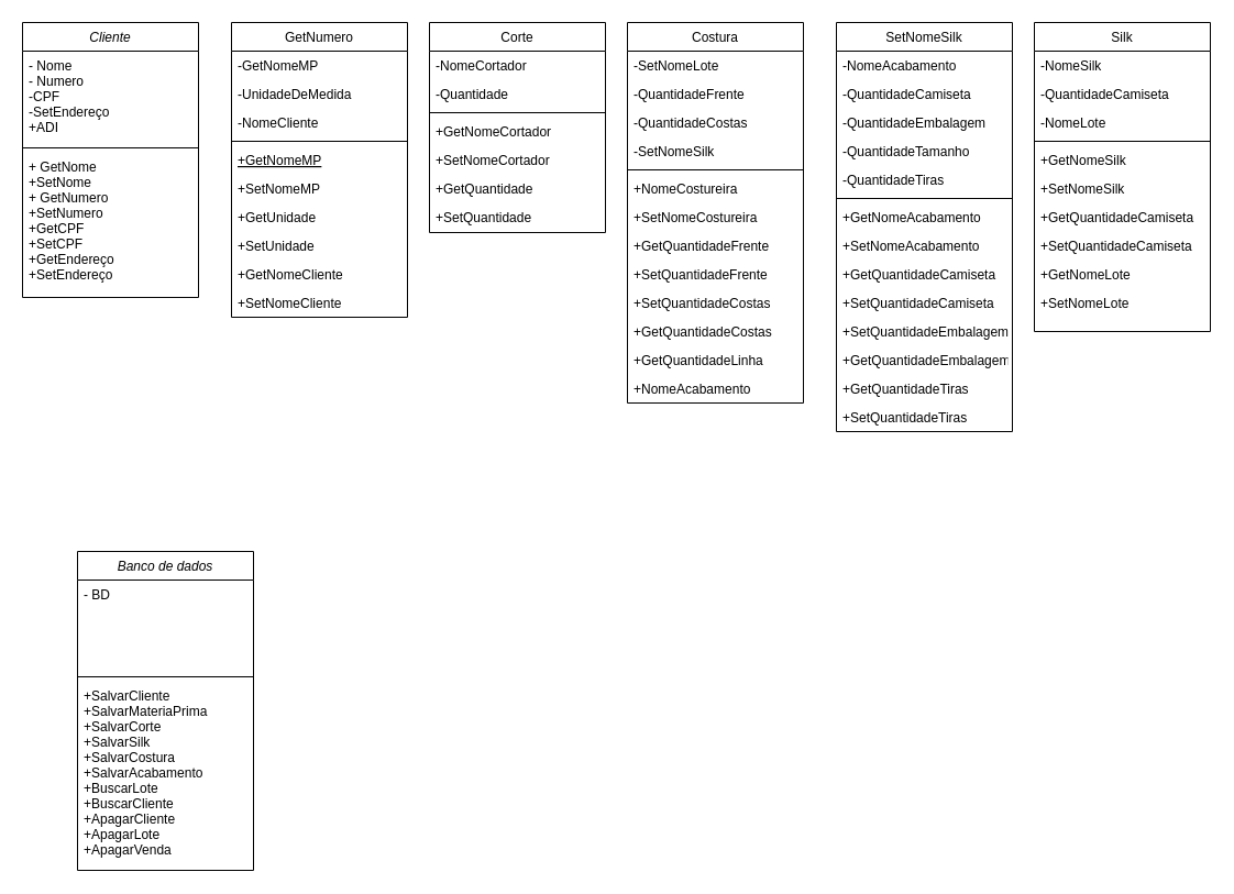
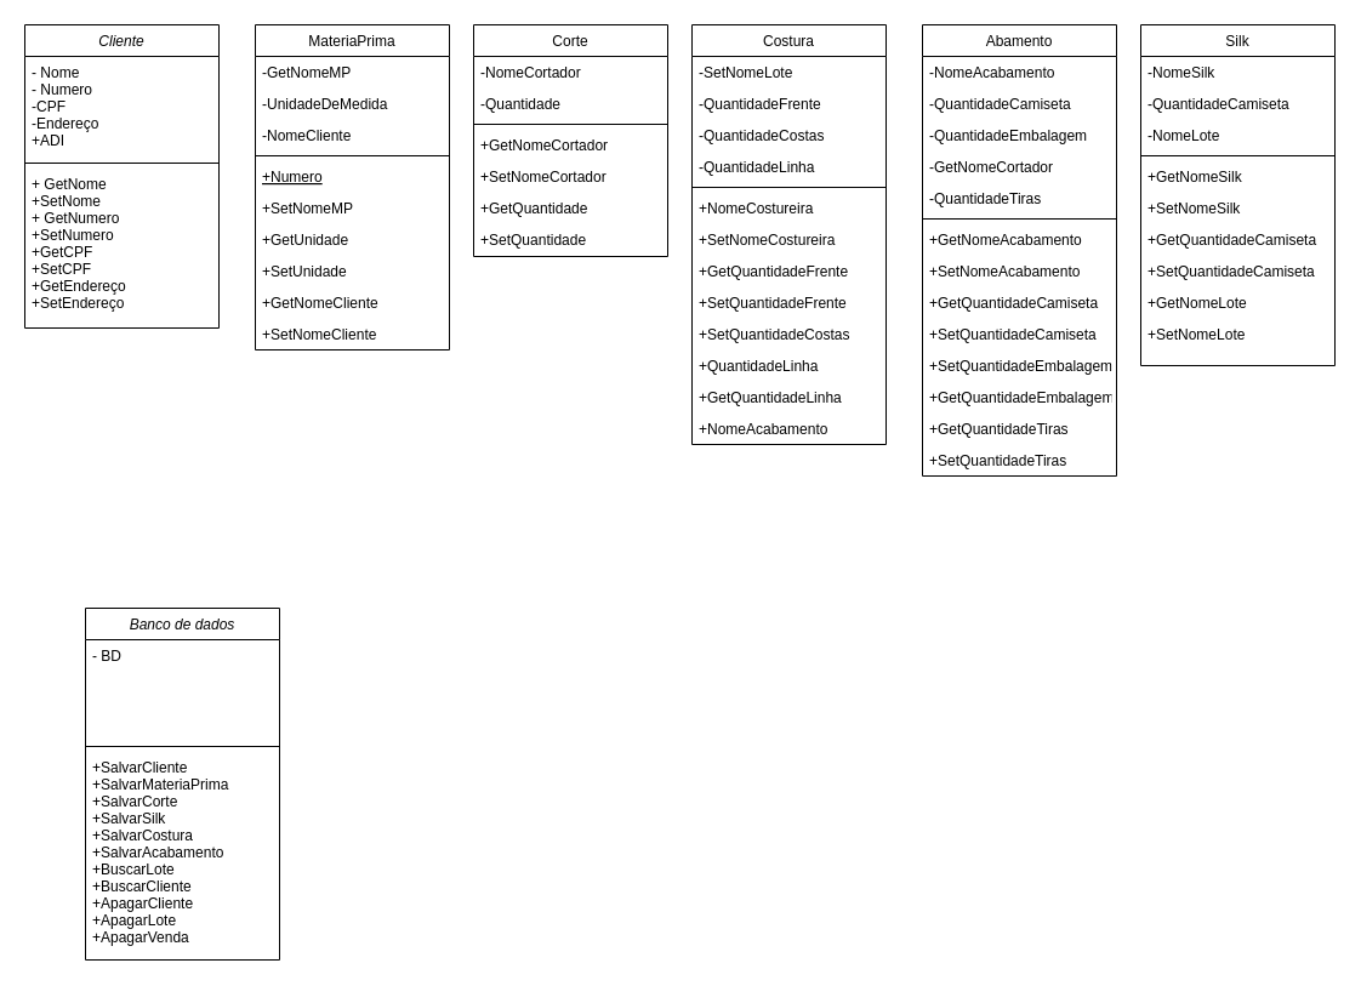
  <mxCell id="0" />
  <mxCell id="1" parent="0" />
  <mxCell id="2" value="Cliente" style="swimlane;fontStyle=2;align=center;verticalAlign=top;childLayout=stackLayout;horizontal=1;startSize=26;horizontalStack=0;resizeParent=1;resizeLast=0;collapsible=1;marginBottom=0;rounded=0;shadow=0;strokeWidth=1;" parent="1" vertex="1"><mxGeometry x="20" y="20" width="160" height="250" as="geometry"><mxRectangle x="230" y="140" width="160" height="26" as="alternateBounds" /></mxGeometry></mxCell>
- <mxCell id="3" value="- Nome&#10;- Numero&#10;-CPF&#10;-SetEndereço&#10;+ADI" style="text;align=left;verticalAlign=top;spacingLeft=4;spacingRight=4;overflow=hidden;rotatable=0;points=[[0,0.5],[1,0.5]];portConstraint=eastwest;" parent="2" vertex="1"><mxGeometry y="26" width="160" height="84" as="geometry" /></mxCell>
+ <mxCell id="3" value="- Nome&#10;- Numero&#10;-CPF&#10;-Endereço&#10;+ADI" style="text;align=left;verticalAlign=top;spacingLeft=4;spacingRight=4;overflow=hidden;rotatable=0;points=[[0,0.5],[1,0.5]];portConstraint=eastwest;" parent="2" vertex="1"><mxGeometry y="26" width="160" height="84" as="geometry" /></mxCell>
  <mxCell id="4" value="" style="line;html=1;strokeWidth=1;align=left;verticalAlign=middle;spacingTop=-1;spacingLeft=3;spacingRight=3;rotatable=0;labelPosition=right;points=[];portConstraint=eastwest;" parent="2" vertex="1"><mxGeometry y="110" width="160" height="8" as="geometry" /></mxCell>
  <mxCell id="5" value="+ GetNome&#10;+SetNome&#10;+ GetNumero&#10;+SetNumero&#10;+GetCPF&#10;+SetCPF&#10;+GetEndereço&#10;+SetEndereço" style="text;align=left;verticalAlign=top;spacingLeft=4;spacingRight=4;overflow=hidden;rotatable=0;points=[[0,0.5],[1,0.5]];portConstraint=eastwest;" parent="2" vertex="1"><mxGeometry y="118" width="160" height="132" as="geometry" /></mxCell>
- <mxCell id="6" value="GetNumero" style="swimlane;fontStyle=0;align=center;verticalAlign=top;childLayout=stackLayout;horizontal=1;startSize=26;horizontalStack=0;resizeParent=1;resizeLast=0;collapsible=1;marginBottom=0;rounded=0;shadow=0;strokeWidth=1;" parent="1" vertex="1"><mxGeometry x="210" y="20" width="160" height="268" as="geometry"><mxRectangle x="130" y="380" width="160" height="26" as="alternateBounds" /></mxGeometry></mxCell>
+ <mxCell id="6" value="MateriaPrima" style="swimlane;fontStyle=0;align=center;verticalAlign=top;childLayout=stackLayout;horizontal=1;startSize=26;horizontalStack=0;resizeParent=1;resizeLast=0;collapsible=1;marginBottom=0;rounded=0;shadow=0;strokeWidth=1;" parent="1" vertex="1"><mxGeometry x="210" y="20" width="160" height="268" as="geometry"><mxRectangle x="130" y="380" width="160" height="26" as="alternateBounds" /></mxGeometry></mxCell>
  <mxCell id="7" value="-GetNomeMP" style="text;align=left;verticalAlign=top;spacingLeft=4;spacingRight=4;overflow=hidden;rotatable=0;points=[[0,0.5],[1,0.5]];portConstraint=eastwest;" parent="6" vertex="1"><mxGeometry y="26" width="160" height="26" as="geometry" /></mxCell>
  <mxCell id="8" value="-UnidadeDeMedida" style="text;align=left;verticalAlign=top;spacingLeft=4;spacingRight=4;overflow=hidden;rotatable=0;points=[[0,0.5],[1,0.5]];portConstraint=eastwest;rounded=0;shadow=0;html=0;" parent="6" vertex="1"><mxGeometry y="52" width="160" height="26" as="geometry" /></mxCell>
  <mxCell id="9" value="-NomeCliente" style="text;align=left;verticalAlign=top;spacingLeft=4;spacingRight=4;overflow=hidden;rotatable=0;points=[[0,0.5],[1,0.5]];portConstraint=eastwest;rounded=0;shadow=0;html=0;" parent="6" vertex="1"><mxGeometry y="78" width="160" height="26" as="geometry" /></mxCell>
  <mxCell id="10" value="" style="line;html=1;strokeWidth=1;align=left;verticalAlign=middle;spacingTop=-1;spacingLeft=3;spacingRight=3;rotatable=0;labelPosition=right;points=[];portConstraint=eastwest;" parent="6" vertex="1"><mxGeometry y="104" width="160" height="8" as="geometry" /></mxCell>
- <mxCell id="11" value="+GetNomeMP" style="text;align=left;verticalAlign=top;spacingLeft=4;spacingRight=4;overflow=hidden;rotatable=0;points=[[0,0.5],[1,0.5]];portConstraint=eastwest;fontStyle=4" parent="6" vertex="1"><mxGeometry y="112" width="160" height="26" as="geometry" /></mxCell>
+ <mxCell id="11" value="+Numero" style="text;align=left;verticalAlign=top;spacingLeft=4;spacingRight=4;overflow=hidden;rotatable=0;points=[[0,0.5],[1,0.5]];portConstraint=eastwest;fontStyle=4" parent="6" vertex="1"><mxGeometry y="112" width="160" height="26" as="geometry" /></mxCell>
  <mxCell id="12" value="+SetNomeMP" style="text;align=left;verticalAlign=top;spacingLeft=4;spacingRight=4;overflow=hidden;rotatable=0;points=[[0,0.5],[1,0.5]];portConstraint=eastwest;" parent="6" vertex="1"><mxGeometry y="138" width="160" height="26" as="geometry" /></mxCell>
  <mxCell id="13" value="+GetUnidade" style="text;align=left;verticalAlign=top;spacingLeft=4;spacingRight=4;overflow=hidden;rotatable=0;points=[[0,0.5],[1,0.5]];portConstraint=eastwest;" parent="6" vertex="1"><mxGeometry y="164" width="160" height="26" as="geometry" /></mxCell>
  <mxCell id="14" value="+SetUnidade" style="text;align=left;verticalAlign=top;spacingLeft=4;spacingRight=4;overflow=hidden;rotatable=0;points=[[0,0.5],[1,0.5]];portConstraint=eastwest;" parent="6" vertex="1"><mxGeometry y="190" width="160" height="26" as="geometry" /></mxCell>
  <mxCell id="15" value="+GetNomeCliente" style="text;align=left;verticalAlign=top;spacingLeft=4;spacingRight=4;overflow=hidden;rotatable=0;points=[[0,0.5],[1,0.5]];portConstraint=eastwest;" parent="6" vertex="1"><mxGeometry y="216" width="160" height="26" as="geometry" /></mxCell>
  <mxCell id="16" value="+SetNomeCliente" style="text;align=left;verticalAlign=top;spacingLeft=4;spacingRight=4;overflow=hidden;rotatable=0;points=[[0,0.5],[1,0.5]];portConstraint=eastwest;" parent="6" vertex="1"><mxGeometry y="242" width="160" height="26" as="geometry" /></mxCell>
  <mxCell id="17" value="Corte" style="swimlane;fontStyle=0;align=center;verticalAlign=top;childLayout=stackLayout;horizontal=1;startSize=26;horizontalStack=0;resizeParent=1;resizeLast=0;collapsible=1;marginBottom=0;rounded=0;shadow=0;strokeWidth=1;" parent="1" vertex="1"><mxGeometry x="390" y="20" width="160" height="191" as="geometry"><mxRectangle x="550" y="140" width="160" height="26" as="alternateBounds" /></mxGeometry></mxCell>
  <mxCell id="18" value="-NomeCortador" style="text;align=left;verticalAlign=top;spacingLeft=4;spacingRight=4;overflow=hidden;rotatable=0;points=[[0,0.5],[1,0.5]];portConstraint=eastwest;" parent="17" vertex="1"><mxGeometry y="26" width="160" height="26" as="geometry" /></mxCell>
  <mxCell id="19" value="-Quantidade" style="text;align=left;verticalAlign=top;spacingLeft=4;spacingRight=4;overflow=hidden;rotatable=0;points=[[0,0.5],[1,0.5]];portConstraint=eastwest;rounded=0;shadow=0;html=0;" parent="17" vertex="1"><mxGeometry y="52" width="160" height="26" as="geometry" /></mxCell>
  <mxCell id="20" value="" style="line;html=1;strokeWidth=1;align=left;verticalAlign=middle;spacingTop=-1;spacingLeft=3;spacingRight=3;rotatable=0;labelPosition=right;points=[];portConstraint=eastwest;" parent="17" vertex="1"><mxGeometry y="78" width="160" height="8" as="geometry" /></mxCell>
  <mxCell id="21" value="+GetNomeCortador" style="text;align=left;verticalAlign=top;spacingLeft=4;spacingRight=4;overflow=hidden;rotatable=0;points=[[0,0.5],[1,0.5]];portConstraint=eastwest;" parent="17" vertex="1"><mxGeometry y="86" width="160" height="26" as="geometry" /></mxCell>
  <mxCell id="22" value="+SetNomeCortador" style="text;align=left;verticalAlign=top;spacingLeft=4;spacingRight=4;overflow=hidden;rotatable=0;points=[[0,0.5],[1,0.5]];portConstraint=eastwest;" parent="17" vertex="1"><mxGeometry y="112" width="160" height="26" as="geometry" /></mxCell>
  <mxCell id="23" value="+GetQuantidade" style="text;align=left;verticalAlign=top;spacingLeft=4;spacingRight=4;overflow=hidden;rotatable=0;points=[[0,0.5],[1,0.5]];portConstraint=eastwest;rounded=0;shadow=0;html=0;" parent="17" vertex="1"><mxGeometry y="138" width="160" height="26" as="geometry" /></mxCell>
  <mxCell id="24" value="+SetQuantidade" style="text;align=left;verticalAlign=top;spacingLeft=4;spacingRight=4;overflow=hidden;rotatable=0;points=[[0,0.5],[1,0.5]];portConstraint=eastwest;rounded=0;shadow=0;html=0;" parent="17" vertex="1"><mxGeometry y="164" width="160" height="26" as="geometry" /></mxCell>
  <mxCell id="25" value="Costura" style="swimlane;fontStyle=0;align=center;verticalAlign=top;childLayout=stackLayout;horizontal=1;startSize=26;horizontalStack=0;resizeParent=1;resizeLast=0;collapsible=1;marginBottom=0;rounded=0;shadow=0;strokeWidth=1;" parent="1" vertex="1"><mxGeometry x="570" y="20" width="160" height="346" as="geometry"><mxRectangle x="550" y="140" width="160" height="26" as="alternateBounds" /></mxGeometry></mxCell>
  <mxCell id="26" value="-SetNomeLote" style="text;align=left;verticalAlign=top;spacingLeft=4;spacingRight=4;overflow=hidden;rotatable=0;points=[[0,0.5],[1,0.5]];portConstraint=eastwest;" parent="25" vertex="1"><mxGeometry y="26" width="160" height="26" as="geometry" /></mxCell>
  <mxCell id="27" value="-QuantidadeFrente" style="text;align=left;verticalAlign=top;spacingLeft=4;spacingRight=4;overflow=hidden;rotatable=0;points=[[0,0.5],[1,0.5]];portConstraint=eastwest;rounded=0;shadow=0;html=0;" parent="25" vertex="1"><mxGeometry y="52" width="160" height="26" as="geometry" /></mxCell>
  <mxCell id="28" value="-QuantidadeCostas" style="text;align=left;verticalAlign=top;spacingLeft=4;spacingRight=4;overflow=hidden;rotatable=0;points=[[0,0.5],[1,0.5]];portConstraint=eastwest;rounded=0;shadow=0;html=0;" parent="25" vertex="1"><mxGeometry y="78" width="160" height="26" as="geometry" /></mxCell>
- <mxCell id="29" value="-SetNomeSilk" style="text;align=left;verticalAlign=top;spacingLeft=4;spacingRight=4;overflow=hidden;rotatable=0;points=[[0,0.5],[1,0.5]];portConstraint=eastwest;rounded=0;shadow=0;html=0;" parent="25" vertex="1"><mxGeometry y="104" width="160" height="26" as="geometry" /></mxCell>
+ <mxCell id="29" value="-QuantidadeLinha" style="text;align=left;verticalAlign=top;spacingLeft=4;spacingRight=4;overflow=hidden;rotatable=0;points=[[0,0.5],[1,0.5]];portConstraint=eastwest;rounded=0;shadow=0;html=0;" parent="25" vertex="1"><mxGeometry y="104" width="160" height="26" as="geometry" /></mxCell>
  <mxCell id="30" value="" style="line;html=1;strokeWidth=1;align=left;verticalAlign=middle;spacingTop=-1;spacingLeft=3;spacingRight=3;rotatable=0;labelPosition=right;points=[];portConstraint=eastwest;" parent="25" vertex="1"><mxGeometry y="130" width="160" height="8" as="geometry" /></mxCell>
  <mxCell id="31" value="+NomeCostureira" style="text;align=left;verticalAlign=top;spacingLeft=4;spacingRight=4;overflow=hidden;rotatable=0;points=[[0,0.5],[1,0.5]];portConstraint=eastwest;" parent="25" vertex="1"><mxGeometry y="138" width="160" height="26" as="geometry" /></mxCell>
  <mxCell id="32" value="+SetNomeCostureira" style="text;align=left;verticalAlign=top;spacingLeft=4;spacingRight=4;overflow=hidden;rotatable=0;points=[[0,0.5],[1,0.5]];portConstraint=eastwest;" parent="25" vertex="1"><mxGeometry y="164" width="160" height="26" as="geometry" /></mxCell>
  <mxCell id="33" value="+GetQuantidadeFrente" style="text;align=left;verticalAlign=top;spacingLeft=4;spacingRight=4;overflow=hidden;rotatable=0;points=[[0,0.5],[1,0.5]];portConstraint=eastwest;rounded=0;shadow=0;html=0;" parent="25" vertex="1"><mxGeometry y="190" width="160" height="26" as="geometry" /></mxCell>
  <mxCell id="34" value="+SetQuantidadeFrente" style="text;align=left;verticalAlign=top;spacingLeft=4;spacingRight=4;overflow=hidden;rotatable=0;points=[[0,0.5],[1,0.5]];portConstraint=eastwest;rounded=0;shadow=0;html=0;" parent="25" vertex="1"><mxGeometry y="216" width="160" height="26" as="geometry" /></mxCell>
  <mxCell id="35" value="+SetQuantidadeCostas" style="text;align=left;verticalAlign=top;spacingLeft=4;spacingRight=4;overflow=hidden;rotatable=0;points=[[0,0.5],[1,0.5]];portConstraint=eastwest;rounded=0;shadow=0;html=0;" parent="25" vertex="1"><mxGeometry y="242" width="160" height="26" as="geometry" /></mxCell>
- <mxCell id="36" value="+GetQuantidadeCostas" style="text;align=left;verticalAlign=top;spacingLeft=4;spacingRight=4;overflow=hidden;rotatable=0;points=[[0,0.5],[1,0.5]];portConstraint=eastwest;rounded=0;shadow=0;html=0;" parent="25" vertex="1"><mxGeometry y="268" width="160" height="26" as="geometry" /></mxCell>
+ <mxCell id="36" value="+QuantidadeLinha" style="text;align=left;verticalAlign=top;spacingLeft=4;spacingRight=4;overflow=hidden;rotatable=0;points=[[0,0.5],[1,0.5]];portConstraint=eastwest;rounded=0;shadow=0;html=0;" parent="25" vertex="1"><mxGeometry y="268" width="160" height="26" as="geometry" /></mxCell>
  <mxCell id="37" value="+GetQuantidadeLinha" style="text;align=left;verticalAlign=top;spacingLeft=4;spacingRight=4;overflow=hidden;rotatable=0;points=[[0,0.5],[1,0.5]];portConstraint=eastwest;rounded=0;shadow=0;html=0;" parent="25" vertex="1"><mxGeometry y="294" width="160" height="26" as="geometry" /></mxCell>
  <mxCell id="38" value="+NomeAcabamento" style="text;align=left;verticalAlign=top;spacingLeft=4;spacingRight=4;overflow=hidden;rotatable=0;points=[[0,0.5],[1,0.5]];portConstraint=eastwest;rounded=0;shadow=0;html=0;" parent="25" vertex="1"><mxGeometry y="320" width="160" height="26" as="geometry" /></mxCell>
- <mxCell id="39" value="SetNomeSilk" style="swimlane;fontStyle=0;align=center;verticalAlign=top;childLayout=stackLayout;horizontal=1;startSize=26;horizontalStack=0;resizeParent=1;resizeLast=0;collapsible=1;marginBottom=0;rounded=0;shadow=0;strokeWidth=1;" parent="1" vertex="1"><mxGeometry x="760" y="20" width="160" height="372" as="geometry"><mxRectangle x="550" y="140" width="160" height="26" as="alternateBounds" /></mxGeometry></mxCell>
+ <mxCell id="39" value="Abamento" style="swimlane;fontStyle=0;align=center;verticalAlign=top;childLayout=stackLayout;horizontal=1;startSize=26;horizontalStack=0;resizeParent=1;resizeLast=0;collapsible=1;marginBottom=0;rounded=0;shadow=0;strokeWidth=1;" parent="1" vertex="1"><mxGeometry x="760" y="20" width="160" height="372" as="geometry"><mxRectangle x="550" y="140" width="160" height="26" as="alternateBounds" /></mxGeometry></mxCell>
  <mxCell id="40" value="-NomeAcabamento" style="text;align=left;verticalAlign=top;spacingLeft=4;spacingRight=4;overflow=hidden;rotatable=0;points=[[0,0.5],[1,0.5]];portConstraint=eastwest;" parent="39" vertex="1"><mxGeometry y="26" width="160" height="26" as="geometry" /></mxCell>
  <mxCell id="41" value="-QuantidadeCamiseta" style="text;align=left;verticalAlign=top;spacingLeft=4;spacingRight=4;overflow=hidden;rotatable=0;points=[[0,0.5],[1,0.5]];portConstraint=eastwest;rounded=0;shadow=0;html=0;" parent="39" vertex="1"><mxGeometry y="52" width="160" height="26" as="geometry" /></mxCell>
  <mxCell id="42" value="-QuantidadeEmbalagem" style="text;align=left;verticalAlign=top;spacingLeft=4;spacingRight=4;overflow=hidden;rotatable=0;points=[[0,0.5],[1,0.5]];portConstraint=eastwest;rounded=0;shadow=0;html=0;" parent="39" vertex="1"><mxGeometry y="78" width="160" height="26" as="geometry" /></mxCell>
- <mxCell id="43" value="-QuantidadeTamanho" style="text;align=left;verticalAlign=top;spacingLeft=4;spacingRight=4;overflow=hidden;rotatable=0;points=[[0,0.5],[1,0.5]];portConstraint=eastwest;rounded=0;shadow=0;html=0;" parent="39" vertex="1"><mxGeometry y="104" width="160" height="26" as="geometry" /></mxCell>
+ <mxCell id="43" value="-GetNomeCortador" style="text;align=left;verticalAlign=top;spacingLeft=4;spacingRight=4;overflow=hidden;rotatable=0;points=[[0,0.5],[1,0.5]];portConstraint=eastwest;rounded=0;shadow=0;html=0;" parent="39" vertex="1"><mxGeometry y="104" width="160" height="26" as="geometry" /></mxCell>
  <mxCell id="44" value="-QuantidadeTiras" style="text;align=left;verticalAlign=top;spacingLeft=4;spacingRight=4;overflow=hidden;rotatable=0;points=[[0,0.5],[1,0.5]];portConstraint=eastwest;rounded=0;shadow=0;html=0;" parent="39" vertex="1"><mxGeometry y="130" width="160" height="26" as="geometry" /></mxCell>
  <mxCell id="45" value="" style="line;html=1;strokeWidth=1;align=left;verticalAlign=middle;spacingTop=-1;spacingLeft=3;spacingRight=3;rotatable=0;labelPosition=right;points=[];portConstraint=eastwest;" parent="39" vertex="1"><mxGeometry y="156" width="160" height="8" as="geometry" /></mxCell>
  <mxCell id="46" value="+GetNomeAcabamento" style="text;align=left;verticalAlign=top;spacingLeft=4;spacingRight=4;overflow=hidden;rotatable=0;points=[[0,0.5],[1,0.5]];portConstraint=eastwest;" parent="39" vertex="1"><mxGeometry y="164" width="160" height="26" as="geometry" /></mxCell>
  <mxCell id="47" value="+SetNomeAcabamento" style="text;align=left;verticalAlign=top;spacingLeft=4;spacingRight=4;overflow=hidden;rotatable=0;points=[[0,0.5],[1,0.5]];portConstraint=eastwest;" parent="39" vertex="1"><mxGeometry y="190" width="160" height="26" as="geometry" /></mxCell>
  <mxCell id="48" value="+GetQuantidadeCamiseta" style="text;align=left;verticalAlign=top;spacingLeft=4;spacingRight=4;overflow=hidden;rotatable=0;points=[[0,0.5],[1,0.5]];portConstraint=eastwest;rounded=0;shadow=0;html=0;" parent="39" vertex="1"><mxGeometry y="216" width="160" height="26" as="geometry" /></mxCell>
  <mxCell id="49" value="+SetQuantidadeCamiseta" style="text;align=left;verticalAlign=top;spacingLeft=4;spacingRight=4;overflow=hidden;rotatable=0;points=[[0,0.5],[1,0.5]];portConstraint=eastwest;rounded=0;shadow=0;html=0;" parent="39" vertex="1"><mxGeometry y="242" width="160" height="26" as="geometry" /></mxCell>
  <mxCell id="50" value="+SetQuantidadeEmbalagem" style="text;align=left;verticalAlign=top;spacingLeft=4;spacingRight=4;overflow=hidden;rotatable=0;points=[[0,0.5],[1,0.5]];portConstraint=eastwest;rounded=0;shadow=0;html=0;" parent="39" vertex="1"><mxGeometry y="268" width="160" height="26" as="geometry" /></mxCell>
  <mxCell id="51" value="+GetQuantidadeEmbalagem" style="text;align=left;verticalAlign=top;spacingLeft=4;spacingRight=4;overflow=hidden;rotatable=0;points=[[0,0.5],[1,0.5]];portConstraint=eastwest;rounded=0;shadow=0;html=0;" parent="39" vertex="1"><mxGeometry y="294" width="160" height="26" as="geometry" /></mxCell>
  <mxCell id="52" value="+GetQuantidadeTiras" style="text;align=left;verticalAlign=top;spacingLeft=4;spacingRight=4;overflow=hidden;rotatable=0;points=[[0,0.5],[1,0.5]];portConstraint=eastwest;rounded=0;shadow=0;html=0;" parent="39" vertex="1"><mxGeometry y="320" width="160" height="26" as="geometry" /></mxCell>
  <mxCell id="53" value="+SetQuantidadeTiras" style="text;align=left;verticalAlign=top;spacingLeft=4;spacingRight=4;overflow=hidden;rotatable=0;points=[[0,0.5],[1,0.5]];portConstraint=eastwest;rounded=0;shadow=0;html=0;" parent="39" vertex="1"><mxGeometry y="346" width="160" height="26" as="geometry" /></mxCell>
  <mxCell id="54" value="Silk" style="swimlane;fontStyle=0;align=center;verticalAlign=top;childLayout=stackLayout;horizontal=1;startSize=26;horizontalStack=0;resizeParent=1;resizeLast=0;collapsible=1;marginBottom=0;rounded=0;shadow=0;strokeWidth=1;" parent="1" vertex="1"><mxGeometry x="940" y="20" width="160" height="281" as="geometry"><mxRectangle x="550" y="140" width="160" height="26" as="alternateBounds" /></mxGeometry></mxCell>
  <mxCell id="55" value="-NomeSilk" style="text;align=left;verticalAlign=top;spacingLeft=4;spacingRight=4;overflow=hidden;rotatable=0;points=[[0,0.5],[1,0.5]];portConstraint=eastwest;" parent="54" vertex="1"><mxGeometry y="26" width="160" height="26" as="geometry" /></mxCell>
  <mxCell id="56" value="-QuantidadeCamiseta" style="text;align=left;verticalAlign=top;spacingLeft=4;spacingRight=4;overflow=hidden;rotatable=0;points=[[0,0.5],[1,0.5]];portConstraint=eastwest;rounded=0;shadow=0;html=0;" parent="54" vertex="1"><mxGeometry y="52" width="160" height="26" as="geometry" /></mxCell>
  <mxCell id="57" value="-NomeLote" style="text;align=left;verticalAlign=top;spacingLeft=4;spacingRight=4;overflow=hidden;rotatable=0;points=[[0,0.5],[1,0.5]];portConstraint=eastwest;rounded=0;shadow=0;html=0;" parent="54" vertex="1"><mxGeometry y="78" width="160" height="26" as="geometry" /></mxCell>
  <mxCell id="58" value="" style="line;html=1;strokeWidth=1;align=left;verticalAlign=middle;spacingTop=-1;spacingLeft=3;spacingRight=3;rotatable=0;labelPosition=right;points=[];portConstraint=eastwest;" parent="54" vertex="1"><mxGeometry y="104" width="160" height="8" as="geometry" /></mxCell>
  <mxCell id="59" value="+GetNomeSilk" style="text;align=left;verticalAlign=top;spacingLeft=4;spacingRight=4;overflow=hidden;rotatable=0;points=[[0,0.5],[1,0.5]];portConstraint=eastwest;" parent="54" vertex="1"><mxGeometry y="112" width="160" height="26" as="geometry" /></mxCell>
  <mxCell id="60" value="+SetNomeSilk" style="text;align=left;verticalAlign=top;spacingLeft=4;spacingRight=4;overflow=hidden;rotatable=0;points=[[0,0.5],[1,0.5]];portConstraint=eastwest;" parent="54" vertex="1"><mxGeometry y="138" width="160" height="26" as="geometry" /></mxCell>
  <mxCell id="61" value="+GetQuantidadeCamiseta" style="text;align=left;verticalAlign=top;spacingLeft=4;spacingRight=4;overflow=hidden;rotatable=0;points=[[0,0.5],[1,0.5]];portConstraint=eastwest;rounded=0;shadow=0;html=0;" parent="54" vertex="1"><mxGeometry y="164" width="160" height="26" as="geometry" /></mxCell>
  <mxCell id="62" value="+SetQuantidadeCamiseta" style="text;align=left;verticalAlign=top;spacingLeft=4;spacingRight=4;overflow=hidden;rotatable=0;points=[[0,0.5],[1,0.5]];portConstraint=eastwest;rounded=0;shadow=0;html=0;" parent="54" vertex="1"><mxGeometry y="190" width="160" height="26" as="geometry" /></mxCell>
  <mxCell id="63" value="+GetNomeLote" style="text;align=left;verticalAlign=top;spacingLeft=4;spacingRight=4;overflow=hidden;rotatable=0;points=[[0,0.5],[1,0.5]];portConstraint=eastwest;rounded=0;shadow=0;html=0;" parent="54" vertex="1"><mxGeometry y="216" width="160" height="26" as="geometry" /></mxCell>
  <mxCell id="64" value="+SetNomeLote" style="text;align=left;verticalAlign=top;spacingLeft=4;spacingRight=4;overflow=hidden;rotatable=0;points=[[0,0.5],[1,0.5]];portConstraint=eastwest;rounded=0;shadow=0;html=0;" parent="54" vertex="1"><mxGeometry y="242" width="160" height="26" as="geometry" /></mxCell>
  <mxCell id="65" value="Banco de dados" style="swimlane;fontStyle=2;align=center;verticalAlign=top;childLayout=stackLayout;horizontal=1;startSize=26;horizontalStack=0;resizeParent=1;resizeLast=0;collapsible=1;marginBottom=0;rounded=0;shadow=0;strokeWidth=1;" vertex="1" parent="1"><mxGeometry x="70" y="501" width="160" height="290" as="geometry"><mxRectangle x="230" y="140" width="160" height="26" as="alternateBounds" /></mxGeometry></mxCell>
  <mxCell id="66" value="- BD" style="text;align=left;verticalAlign=top;spacingLeft=4;spacingRight=4;overflow=hidden;rotatable=0;points=[[0,0.5],[1,0.5]];portConstraint=eastwest;" vertex="1" parent="65"><mxGeometry y="26" width="160" height="84" as="geometry" /></mxCell>
  <mxCell id="67" value="" style="line;html=1;strokeWidth=1;align=left;verticalAlign=middle;spacingTop=-1;spacingLeft=3;spacingRight=3;rotatable=0;labelPosition=right;points=[];portConstraint=eastwest;" vertex="1" parent="65"><mxGeometry y="110" width="160" height="8" as="geometry" /></mxCell>
  <mxCell id="68" value="+SalvarCliente&#10;+SalvarMateriaPrima&#10;+SalvarCorte&#10;+SalvarSilk&#10;+SalvarCostura&#10;+SalvarAcabamento&#10;+BuscarLote&#10;+BuscarCliente&#10;+ApagarCliente&#10;+ApagarLote&#10;+ApagarVenda" style="text;align=left;verticalAlign=top;spacingLeft=4;spacingRight=4;overflow=hidden;rotatable=0;points=[[0,0.5],[1,0.5]];portConstraint=eastwest;" vertex="1" parent="65"><mxGeometry y="118" width="160" height="172" as="geometry" /></mxCell>
